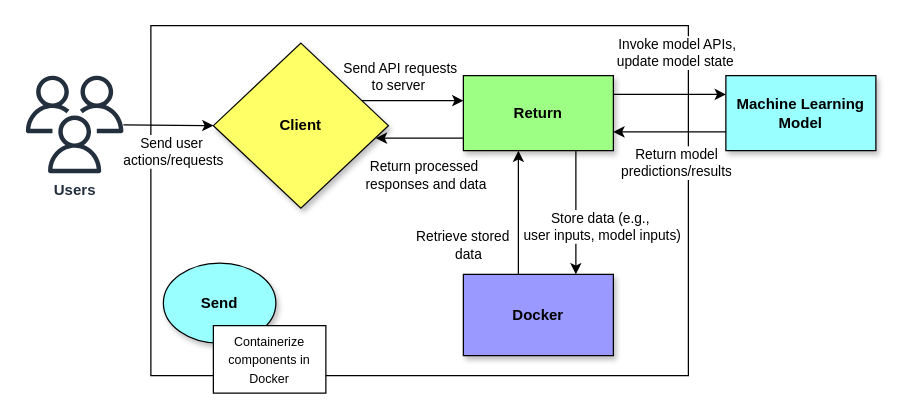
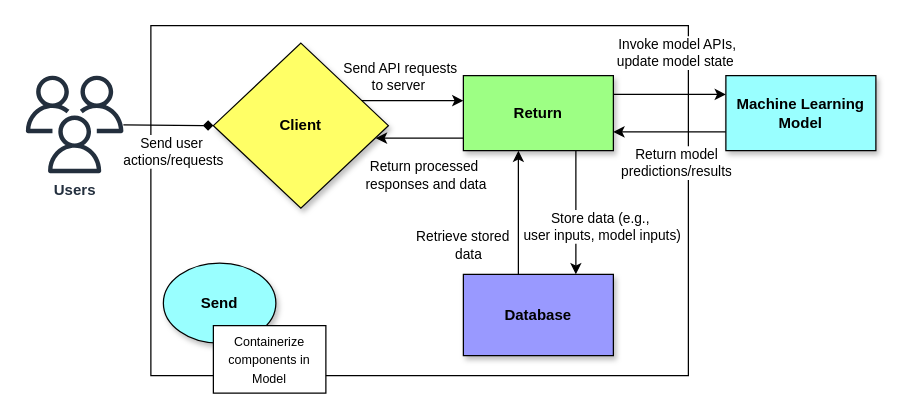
  <mxCell id="0" />
  <mxCell id="1" parent="0" />
  <mxCell id="2" value="" style="whiteSpace=wrap;html=1;fillColor=none;shadow=0;strokeColor=default;" parent="1" vertex="1"><mxGeometry x="120" y="20" width="430" height="280" as="geometry" /></mxCell>
- <mxCell id="3" value="" style="edgeStyle=none;html=1;entryX=0;entryY=0.5;entryDx=0;entryDy=0;" parent="1" source="7" target="19" edge="1"><mxGeometry x="-0.111" y="19" relative="1" as="geometry"><mxPoint x="83" y="118.52" as="sourcePoint" /><mxPoint as="offset" /><mxPoint x="160" y="119" as="targetPoint" /></mxGeometry></mxCell>
+ <mxCell id="3" value="" style="edgeStyle=none;html=1;entryX=0;entryY=0.5;entryDx=0;entryDy=0;endArrow=diamond;" parent="1" source="7" target="19" edge="1"><mxGeometry x="-0.111" y="19" relative="1" as="geometry"><mxPoint x="83" y="118.52" as="sourcePoint" /><mxPoint as="offset" /><mxPoint x="160" y="119" as="targetPoint" /></mxGeometry></mxCell>
  <mxCell id="4" value="Send user&amp;nbsp;&lt;div&gt;actions/requests&lt;/div&gt;" style="edgeLabel;html=1;align=center;verticalAlign=middle;resizable=0;points=[];" vertex="1" connectable="0" parent="3"><mxGeometry x="-0.262" relative="1" as="geometry"><mxPoint x="13" y="21" as="offset" /></mxGeometry></mxCell>
  <mxCell id="5" style="edgeStyle=none;html=1;" parent="1" edge="1"><mxGeometry relative="1" as="geometry"><mxPoint x="260" y="80" as="sourcePoint" /><mxPoint x="370" y="80" as="targetPoint" /></mxGeometry></mxCell>
  <mxCell id="6" value="Send API requests&amp;nbsp;&lt;div&gt;to server&amp;nbsp;&amp;nbsp;&lt;/div&gt;" style="edgeLabel;html=1;align=center;verticalAlign=middle;resizable=0;points=[];" vertex="1" connectable="0" parent="5"><mxGeometry x="-0.135" y="2" relative="1" as="geometry"><mxPoint x="12" y="-18" as="offset" /></mxGeometry></mxCell>
  <mxCell id="7" value="&lt;b&gt;Users&lt;/b&gt;" style="sketch=0;outlineConnect=0;fontColor=#232F3E;gradientColor=none;fillColor=#232F3D;strokeColor=none;dashed=0;verticalLabelPosition=bottom;verticalAlign=top;align=center;html=1;fontSize=12;fontStyle=0;aspect=fixed;pointerEvents=1;shape=mxgraph.aws4.users;shadow=0;" parent="1" vertex="1"><mxGeometry x="20" y="60" width="78" height="78" as="geometry" /></mxCell>
  <mxCell id="8" style="edgeStyle=none;html=1;exitX=1;exitY=0.25;exitDx=0;exitDy=0;entryX=0;entryY=0.25;entryDx=0;entryDy=0;" parent="1" source="11" target="14" edge="1"><mxGeometry relative="1" as="geometry" /></mxCell>
  <mxCell id="9" value="Invoke model APIs,&lt;div&gt;update model state&amp;nbsp;&lt;/div&gt;" style="edgeLabel;html=1;align=center;verticalAlign=middle;resizable=0;points=[];" parent="8" vertex="1" connectable="0"><mxGeometry x="-0.053" y="4" relative="1" as="geometry"><mxPoint x="7" y="-30" as="offset" /></mxGeometry></mxCell>
  <mxCell id="10" style="edgeStyle=none;html=1;exitX=0.75;exitY=1;exitDx=0;exitDy=0;entryX=0.75;entryY=0;entryDx=0;entryDy=0;" edge="1" parent="1" source="11" target="18"><mxGeometry relative="1" as="geometry" /></mxCell>
  <mxCell id="11" value="&lt;b&gt;Return&lt;/b&gt;" style="whiteSpace=wrap;html=1;fillColor=#9DFF84;shadow=1;" parent="1" vertex="1"><mxGeometry x="370" y="60" width="120" height="60" as="geometry" /></mxCell>
  <mxCell id="12" style="edgeStyle=none;html=1;exitX=0;exitY=0.75;exitDx=0;exitDy=0;entryX=1;entryY=0.75;entryDx=0;entryDy=0;" parent="1" source="14" target="11" edge="1"><mxGeometry relative="1" as="geometry" /></mxCell>
  <mxCell id="13" value="Return model&amp;nbsp;&lt;div&gt;predictions/results&lt;span style=&quot;background-color: light-dark(#ffffff, var(--ge-dark-color, #121212));&quot;&gt;&amp;nbsp;&lt;/span&gt;&lt;/div&gt;" style="edgeLabel;html=1;align=center;verticalAlign=middle;resizable=0;points=[];" parent="12" vertex="1" connectable="0"><mxGeometry x="-0.306" y="-2" relative="1" as="geometry"><mxPoint x="-8" y="26" as="offset" /></mxGeometry></mxCell>
  <mxCell id="14" value="&lt;b&gt;Machine Learning Model&lt;/b&gt;" style="whiteSpace=wrap;html=1;shadow=1;fillColor=#99ffff;" parent="1" vertex="1"><mxGeometry x="580" y="60" width="120" height="60" as="geometry" /></mxCell>
  <mxCell id="15" style="edgeStyle=none;html=1;exitX=0.25;exitY=0;exitDx=0;exitDy=0;" edge="1" parent="1"><mxGeometry relative="1" as="geometry"><mxPoint x="414" y="224" as="sourcePoint" /><mxPoint x="414" y="120" as="targetPoint" /></mxGeometry></mxCell>
  <mxCell id="16" value="Store data (e.g.,&amp;nbsp;&lt;div&gt;user inputs, model inputs)&lt;/div&gt;" style="edgeLabel;html=1;align=center;verticalAlign=middle;resizable=0;points=[];" vertex="1" connectable="0" parent="15"><mxGeometry x="-0.132" y="-2" relative="1" as="geometry"><mxPoint x="64" y="1" as="offset" /></mxGeometry></mxCell>
  <mxCell id="17" value="Retrieve stored&amp;nbsp;&lt;div&gt;&amp;nbsp; data&lt;/div&gt;" style="edgeLabel;html=1;align=center;verticalAlign=middle;resizable=0;points=[];" vertex="1" connectable="0" parent="15"><mxGeometry x="-0.377" y="1" relative="1" as="geometry"><mxPoint x="-43" y="3" as="offset" /></mxGeometry></mxCell>
- <mxCell id="18" value="&lt;div&gt;&lt;b style=&quot;background-color: transparent;&quot;&gt;Docker&lt;/b&gt;&lt;/div&gt;" style="whiteSpace=wrap;html=1;shadow=1;fillColor=#9999FF;" parent="1" vertex="1"><mxGeometry x="370" y="219" width="120" height="65" as="geometry" /></mxCell>
+ <mxCell id="18" value="&lt;div&gt;&lt;b style=&quot;background-color: transparent;&quot;&gt;Database&lt;/b&gt;&lt;/div&gt;" style="whiteSpace=wrap;html=1;shadow=1;fillColor=#9999FF;" parent="1" vertex="1"><mxGeometry x="370" y="219" width="120" height="65" as="geometry" /></mxCell>
  <mxCell id="19" value="&lt;b&gt;Client&lt;/b&gt;" style="rhombus;whiteSpace=wrap;html=1;fillColor=#FFFF66;shadow=1;" vertex="1" parent="1"><mxGeometry x="170" y="34" width="140" height="132" as="geometry" /></mxCell>
  <mxCell id="20" value="&lt;b&gt;Send&lt;/b&gt;" style="ellipse;whiteSpace=wrap;html=1;shadow=1;fillColor=#99FFFF;" vertex="1" parent="1"><mxGeometry x="130" y="210" width="90" height="64" as="geometry" /></mxCell>
- <mxCell id="21" value="&lt;font style=&quot;font-size: 10px;&quot;&gt;Containerize components in Docker&lt;/font&gt;" style="whiteSpace=wrap;html=1;align=center;" vertex="1" parent="1"><mxGeometry x="170" y="260" width="90" height="54" as="geometry" /></mxCell>
+ <mxCell id="21" value="&lt;font style=&quot;font-size: 10px;&quot;&gt;Containerize components in Model&lt;/font&gt;" style="whiteSpace=wrap;html=1;align=center;" vertex="1" parent="1"><mxGeometry x="170" y="260" width="90" height="54" as="geometry" /></mxCell>
  <mxCell id="22" value="Return processed&amp;nbsp;&lt;div&gt;&lt;span style=&quot;background-color: light-dark(#ffffff, var(--ge-dark-color, #121212));&quot;&gt;responses and d&lt;/span&gt;&lt;span style=&quot;background-color: light-dark(#ffffff, var(--ge-dark-color, #121212));&quot;&gt;ata&lt;/span&gt;&lt;/div&gt;" style="edgeStyle=none;html=1;" parent="1" edge="1"><mxGeometry x="-0.143" y="30" relative="1" as="geometry"><mxPoint as="offset" /><mxPoint x="370" y="110" as="sourcePoint" /><mxPoint x="300" y="110" as="targetPoint" /></mxGeometry></mxCell>
